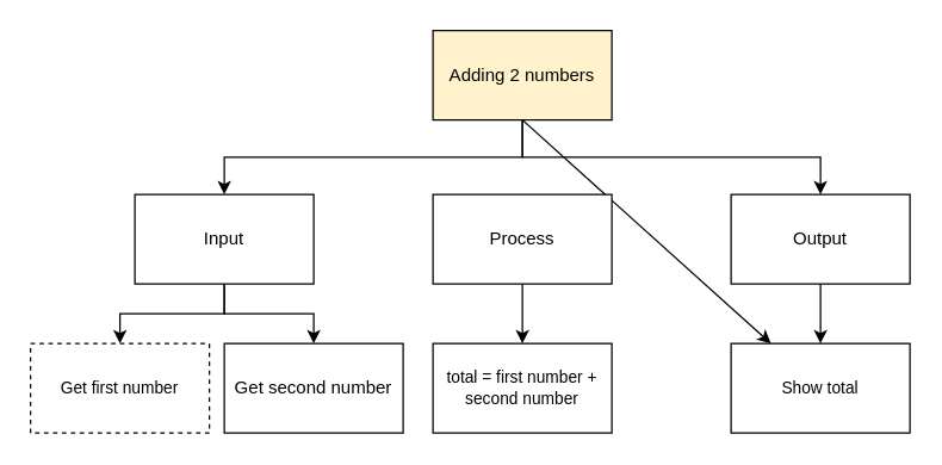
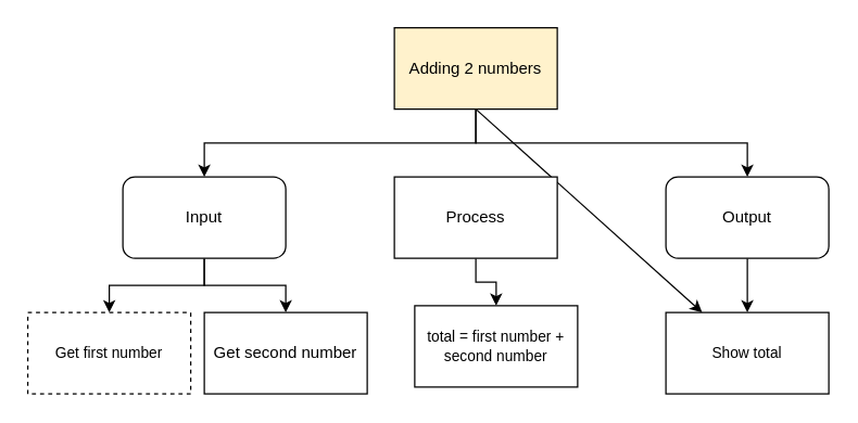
  <mxCell id="0" />
  <mxCell id="1" parent="0" />
  <mxCell id="2" style="edgeStyle=none;html=1;exitX=0.5;exitY=1;exitDx=0;exitDy=0;" parent="1" source="5" target="15" edge="1"><mxGeometry relative="1" as="geometry" /></mxCell>
  <mxCell id="3" style="edgeStyle=orthogonalEdgeStyle;html=1;exitX=0.5;exitY=1;exitDx=0;exitDy=0;entryX=0.5;entryY=0;entryDx=0;entryDy=0;rounded=0;" parent="1" source="5" target="10" edge="1"><mxGeometry relative="1" as="geometry" /></mxCell>
  <mxCell id="4" style="edgeStyle=orthogonalEdgeStyle;shape=connector;rounded=0;html=1;labelBackgroundColor=default;fontFamily=Helvetica;fontSize=11;fontColor=default;endArrow=classic;strokeColor=default;exitX=0.5;exitY=1;exitDx=0;exitDy=0;" parent="1" source="5" target="12" edge="1"><mxGeometry relative="1" as="geometry" /></mxCell>
  <mxCell id="5" value="Adding 2 numbers" style="rounded=0;whiteSpace=wrap;html=1;fillColor=#fff2cc;" parent="1" vertex="1"><mxGeometry x="290" y="20" width="120" height="60" as="geometry" /></mxCell>
  <mxCell id="6" style="edgeStyle=orthogonalEdgeStyle;shape=connector;rounded=0;html=1;labelBackgroundColor=default;fontFamily=Helvetica;fontSize=11;fontColor=default;endArrow=classic;strokeColor=default;" parent="1" source="7" target="14" edge="1"><mxGeometry relative="1" as="geometry" /></mxCell>
  <mxCell id="7" value="Process" style="rounded=0;whiteSpace=wrap;html=1;" parent="1" vertex="1"><mxGeometry x="290" y="130" width="120" height="60" as="geometry" /></mxCell>
  <mxCell id="8" style="edgeStyle=orthogonalEdgeStyle;shape=connector;rounded=0;html=1;exitX=0.5;exitY=1;exitDx=0;exitDy=0;labelBackgroundColor=default;fontFamily=Helvetica;fontSize=11;fontColor=default;endArrow=classic;strokeColor=default;" parent="1" source="10" target="13" edge="1"><mxGeometry relative="1" as="geometry" /></mxCell>
  <mxCell id="9" style="edgeStyle=orthogonalEdgeStyle;html=1;entryX=0.5;entryY=0;entryDx=0;entryDy=0;rounded=0;" edge="1" parent="1" source="10" target="16"><mxGeometry relative="1" as="geometry" /></mxCell>
- <mxCell id="10" value="Input" style="rounded=0;whiteSpace=wrap;html=1;" parent="1" vertex="1"><mxGeometry x="90" y="130" width="120" height="60" as="geometry" /></mxCell>
+ <mxCell id="10" value="Input" style="whiteSpace=wrap;html=1;rounded=1;" parent="1" vertex="1"><mxGeometry x="90" y="130" width="120" height="60" as="geometry" /></mxCell>
  <mxCell id="11" style="edgeStyle=orthogonalEdgeStyle;shape=connector;rounded=0;html=1;labelBackgroundColor=default;fontFamily=Helvetica;fontSize=11;fontColor=default;endArrow=classic;strokeColor=default;" parent="1" source="12" target="15" edge="1"><mxGeometry relative="1" as="geometry" /></mxCell>
- <mxCell id="12" value="Output" style="rounded=0;whiteSpace=wrap;html=1;" parent="1" vertex="1"><mxGeometry x="490" y="130" width="120" height="60" as="geometry" /></mxCell>
+ <mxCell id="12" value="Output" style="whiteSpace=wrap;html=1;rounded=1;" parent="1" vertex="1"><mxGeometry x="490" y="130" width="120" height="60" as="geometry" /></mxCell>
  <mxCell id="13" value="Get first number" style="rounded=0;whiteSpace=wrap;html=1;fontFamily=Helvetica;fontSize=11;fontColor=default;dashed=1;" parent="1" vertex="1"><mxGeometry x="20" y="230" width="120" height="60" as="geometry" /></mxCell>
- <mxCell id="14" value="total = first number + second number" style="rounded=0;whiteSpace=wrap;html=1;fontFamily=Helvetica;fontSize=11;fontColor=default;" parent="1" vertex="1"><mxGeometry x="290" y="230" width="120" height="60" as="geometry" /></mxCell>
+ <mxCell id="14" value="total = first number + second number" style="rounded=0;whiteSpace=wrap;html=1;fontFamily=Helvetica;fontSize=11;fontColor=default;" parent="1" vertex="1"><mxGeometry x="305" y="225" width="120" height="60" as="geometry" /></mxCell>
  <mxCell id="15" value="Show total" style="rounded=0;whiteSpace=wrap;html=1;fontFamily=Helvetica;fontSize=11;fontColor=default;" parent="1" vertex="1"><mxGeometry x="490" y="230" width="120" height="60" as="geometry" /></mxCell>
  <mxCell id="16" value="Get second number" style="rounded=0;whiteSpace=wrap;html=1;" vertex="1" parent="1"><mxGeometry x="150" y="230" width="120" height="60" as="geometry" /></mxCell>
